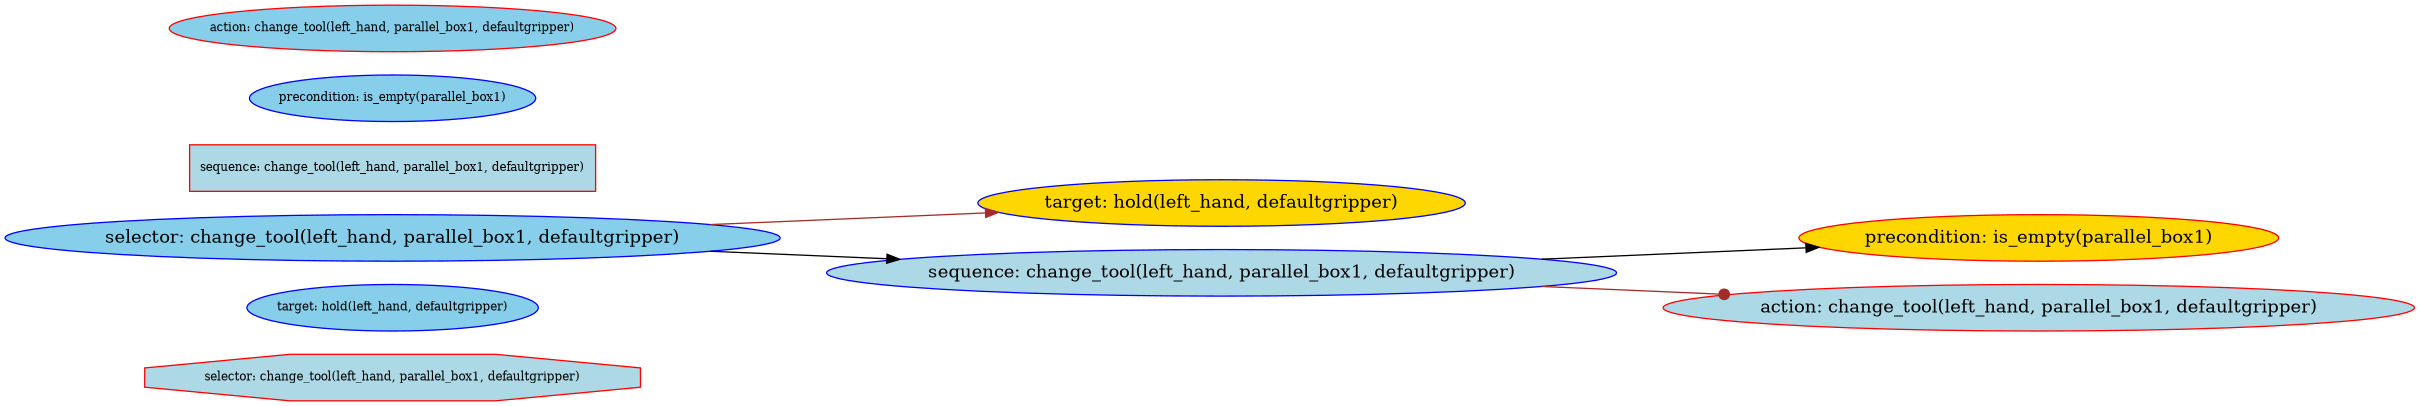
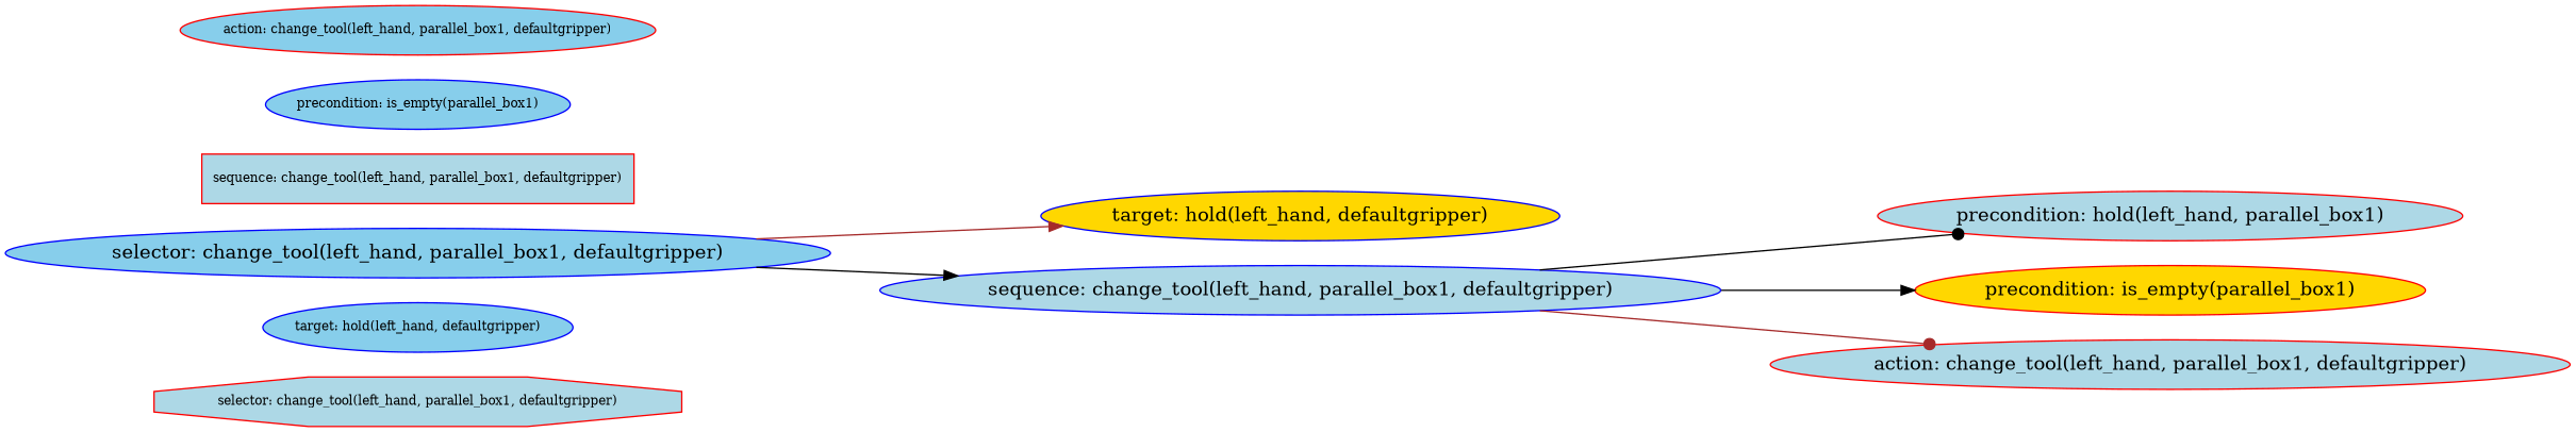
  digraph {
    fontname="times-roman"
    ordering=out
    rankdir=LR
    node [fillcolor=lightblue fontname="times-roman" style=filled color=red]
    edge [fontname="times-roman" color=black arrowhead=normal]
    n1 [fontcolor=black fontsize=9 label="selector: change_tool(left_hand, parallel_box1, defaultgripper)" shape=octagon]
    n2 [fillcolor=skyblue fontcolor=black fontsize=9 label="target: hold(left_hand, defaultgripper)" shape=ellipse color=blue]
    "selector: change_tool(left_hand, parallel_box1, defaultgripper)" [fillcolor=skyblue color=blue]
    "target: hold(left_hand, defaultgripper)" [fillcolor=gold color=blue]
    "sequence: change_tool(left_hand, parallel_box1, defaultgripper)" [color=blue]
    n6 [fontcolor=black fontsize=9 label="sequence: change_tool(left_hand, parallel_box1, defaultgripper)" shape=box]
+   "precondition: hold(left_hand, parallel_box1)"
    "precondition: is_empty(parallel_box1)" [fillcolor=gold]
    "action: change_tool(left_hand, parallel_box1, defaultgripper)"
    n10 [fillcolor=skyblue fontcolor=black fontsize=9 label="precondition: is_empty(parallel_box1)" shape=ellipse color=blue]
    n11 [fillcolor=skyblue fontcolor=black fontsize=9 label="action: change_tool(left_hand, parallel_box1, defaultgripper)" shape=ellipse]
    "selector: change_tool(left_hand, parallel_box1, defaultgripper)" -> "target: hold(left_hand, defaultgripper)" [color=brown]
    "selector: change_tool(left_hand, parallel_box1, defaultgripper)" -> "sequence: change_tool(left_hand, parallel_box1, defaultgripper)"
+   "sequence: change_tool(left_hand, parallel_box1, defaultgripper)" -> "precondition: hold(left_hand, parallel_box1)" [arrowhead=dot]
    "sequence: change_tool(left_hand, parallel_box1, defaultgripper)" -> "precondition: is_empty(parallel_box1)"
    "sequence: change_tool(left_hand, parallel_box1, defaultgripper)" -> "action: change_tool(left_hand, parallel_box1, defaultgripper)" [color=brown arrowhead=dot]
  }
